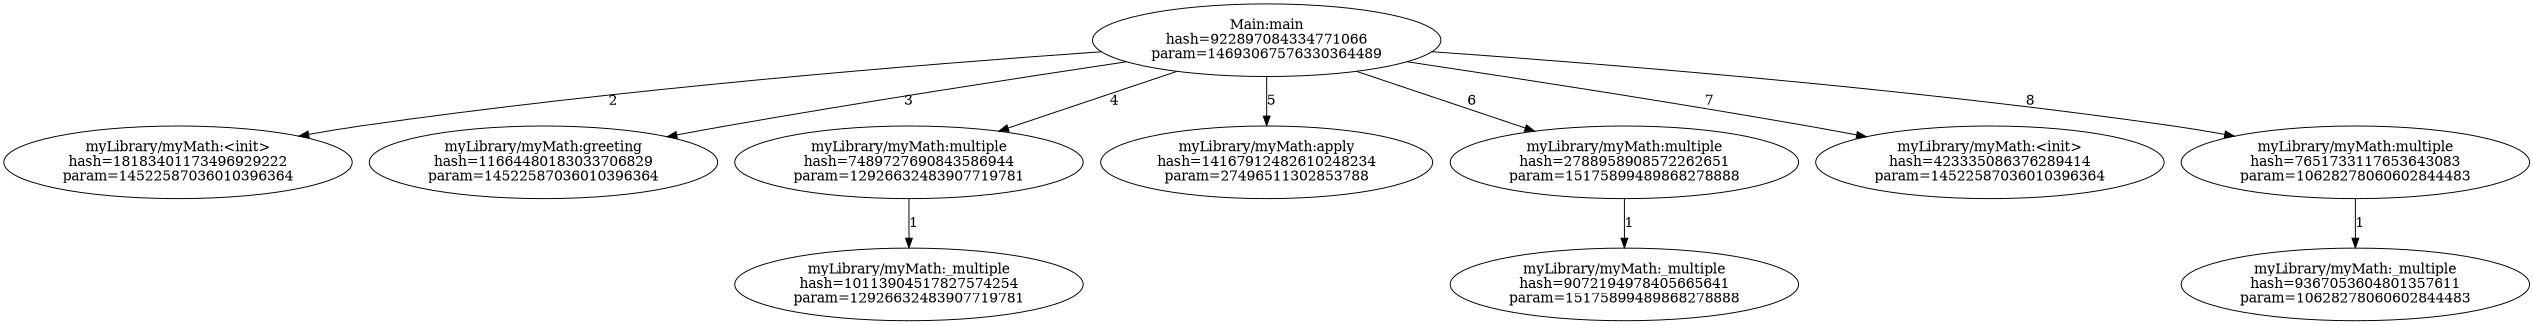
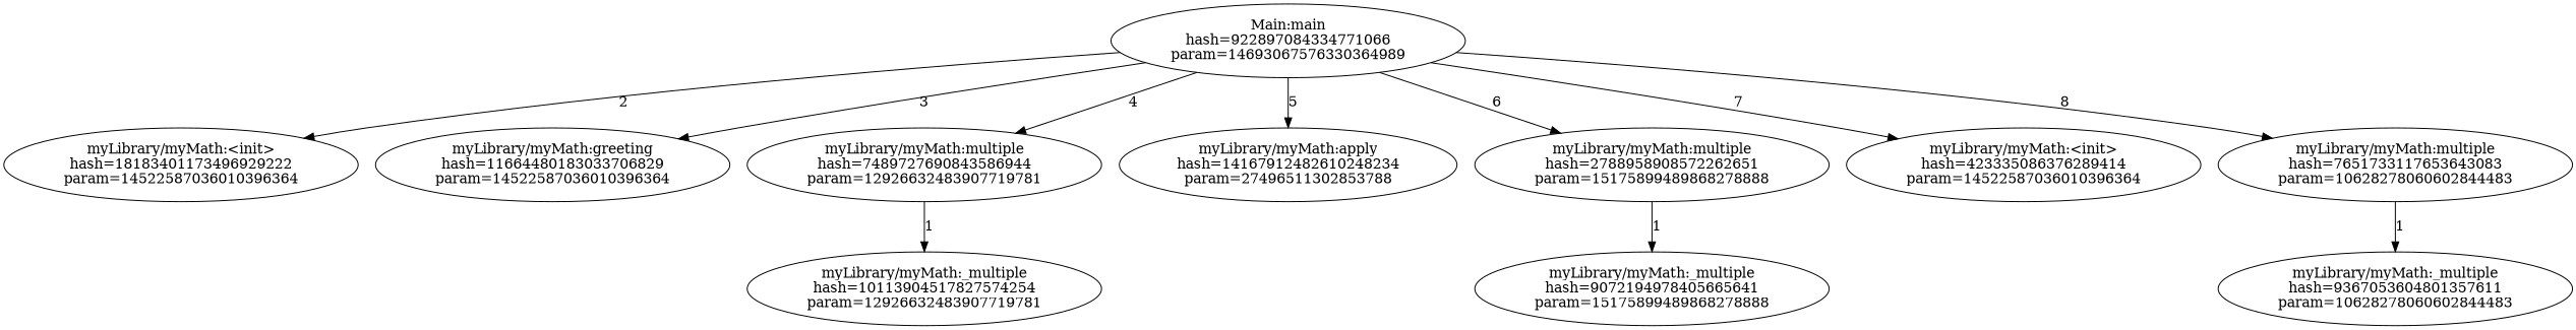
  digraph {
-   n1 [label="Main:main\nhash=922897084334771066\nparam=14693067576330364489"]
+   n1 [label="Main:main\nhash=922897084334771066\nparam=14693067576330364989"]
    n2 [label="myLibrary/myMath:<init>\nhash=18183401173496929222\nparam=14522587036010396364"]
    n3 [label="myLibrary/myMath:greeting\nhash=11664480183033706829\nparam=14522587036010396364"]
    n4 [label="myLibrary/myMath:multiple\nhash=7489727690843586944\nparam=12926632483907719781"]
    n5 [label="myLibrary/myMath:apply\nhash=14167912482610248234\nparam=27496511302853788"]
    n6 [label="myLibrary/myMath:multiple\nhash=2788958908572262651\nparam=15175899489868278888"]
    n7 [label="myLibrary/myMath:<init>\nhash=423335086376289414\nparam=14522587036010396364"]
    n8 [label="myLibrary/myMath:multiple\nhash=7651733117653643083\nparam=10628278060602844483"]
    n9 [label="myLibrary/myMath:_multiple\nhash=10113904517827574254\nparam=12926632483907719781"]
    n10 [label="myLibrary/myMath:_multiple\nhash=9072194978405665641\nparam=15175899489868278888"]
    n11 [label="myLibrary/myMath:_multiple\nhash=9367053604801357611\nparam=10628278060602844483"]
    n1 -> n2 [label=2]
    n1 -> n3 [label=3]
    n1 -> n4 [label=4]
    n1 -> n5 [label=5]
    n1 -> n6 [label=6]
    n1 -> n7 [label=7]
    n1 -> n8 [label=8]
    n4 -> n9 [label=1]
    n6 -> n10 [label=1]
    n8 -> n11 [label=1]
  }
